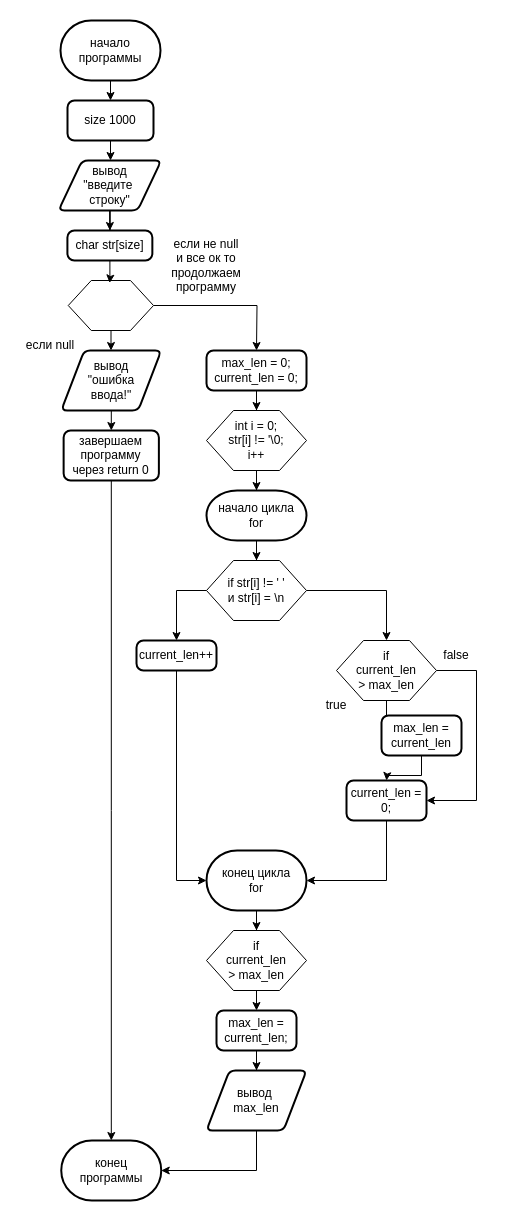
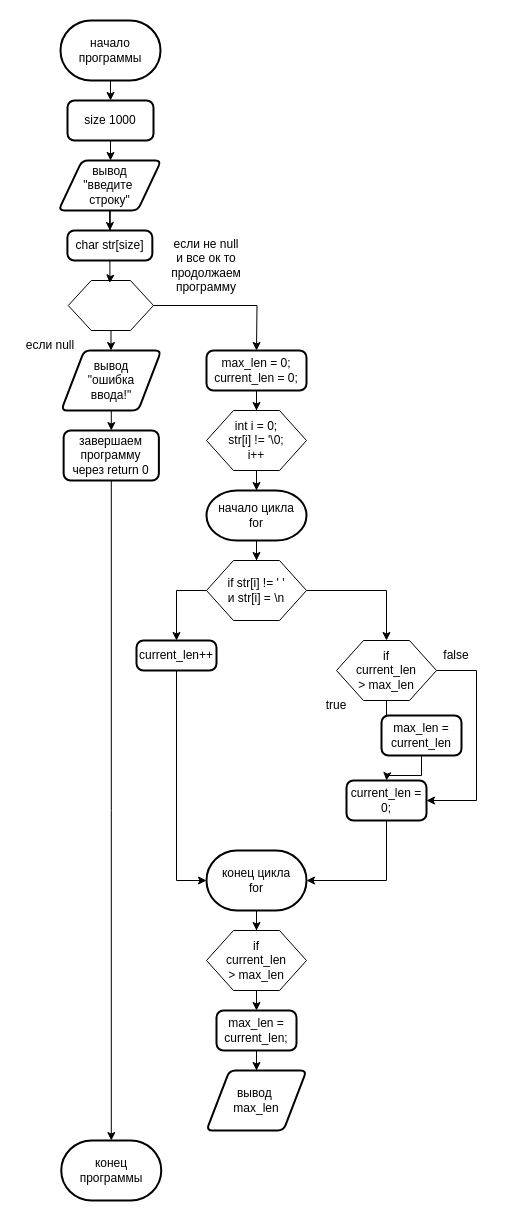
  <mxCell id="0" />
  <mxCell id="1" parent="0" />
  <mxCell id="2" style="edgeStyle=orthogonalEdgeStyle;rounded=0;orthogonalLoop=1;jettySize=auto;html=1;" edge="1" parent="1" source="3"><mxGeometry relative="1" as="geometry"><mxPoint x="110" y="100" as="targetPoint" /></mxGeometry></mxCell>
  <mxCell id="3" value="начало программы" style="strokeWidth=2;html=1;shape=mxgraph.flowchart.terminator;whiteSpace=wrap;" vertex="1" parent="1"><mxGeometry x="60" y="20" width="100" height="60" as="geometry" /></mxCell>
  <mxCell id="4" style="edgeStyle=orthogonalEdgeStyle;rounded=0;orthogonalLoop=1;jettySize=auto;html=1;entryX=0.5;entryY=0;entryDx=0;entryDy=0;" edge="1" parent="1" source="5" target="7"><mxGeometry relative="1" as="geometry" /></mxCell>
  <mxCell id="5" value="size 1000" style="rounded=1;whiteSpace=wrap;html=1;absoluteArcSize=1;arcSize=14;strokeWidth=2;" vertex="1" parent="1"><mxGeometry x="67" y="100" width="86" height="40" as="geometry" /></mxCell>
  <mxCell id="6" style="edgeStyle=orthogonalEdgeStyle;rounded=0;orthogonalLoop=1;jettySize=auto;html=1;entryX=0.5;entryY=0;entryDx=0;entryDy=0;" edge="1" parent="1" source="7" target="8"><mxGeometry relative="1" as="geometry" /></mxCell>
  <mxCell id="7" value="вывод &lt;br&gt;&quot;&lt;span style=&quot;background-color: initial;&quot;&gt;введите&amp;nbsp;&lt;/span&gt;&lt;div&gt;&lt;span style=&quot;background-color: initial;&quot;&gt;строку&quot;&lt;/span&gt;&lt;/div&gt;" style="shape=parallelogram;html=1;strokeWidth=2;perimeter=parallelogramPerimeter;whiteSpace=wrap;rounded=1;arcSize=12;size=0.23;" vertex="1" parent="1"><mxGeometry x="58" y="160" width="102.75" height="50" as="geometry" /></mxCell>
  <mxCell id="8" value="char str[size]" style="rounded=1;whiteSpace=wrap;html=1;absoluteArcSize=1;arcSize=14;strokeWidth=2;" vertex="1" parent="1"><mxGeometry x="66.91" y="230" width="84.94" height="30" as="geometry" /></mxCell>
  <mxCell id="9" style="edgeStyle=orthogonalEdgeStyle;rounded=0;orthogonalLoop=1;jettySize=auto;html=1;entryX=0.5;entryY=0;entryDx=0;entryDy=0;" edge="1" parent="1" source="11" target="14"><mxGeometry relative="1" as="geometry" /></mxCell>
  <mxCell id="10" style="edgeStyle=orthogonalEdgeStyle;rounded=0;orthogonalLoop=1;jettySize=auto;html=1;" edge="1" parent="1" source="11"><mxGeometry relative="1" as="geometry"><mxPoint x="256" y="350" as="targetPoint" /></mxGeometry></mxCell>
  <mxCell id="11" value="" style="verticalLabelPosition=bottom;verticalAlign=top;html=1;shape=hexagon;perimeter=hexagonPerimeter2;arcSize=6;size=0.27;" vertex="1" parent="1"><mxGeometry x="67.75" y="280" width="85.25" height="50" as="geometry" /></mxCell>
  <mxCell id="12" style="edgeStyle=orthogonalEdgeStyle;rounded=0;orthogonalLoop=1;jettySize=auto;html=1;entryX=0.486;entryY=0.05;entryDx=0;entryDy=0;entryPerimeter=0;" edge="1" parent="1" source="8" target="11"><mxGeometry relative="1" as="geometry" /></mxCell>
  <mxCell id="13" style="edgeStyle=orthogonalEdgeStyle;rounded=0;orthogonalLoop=1;jettySize=auto;html=1;" edge="1" parent="1" source="14" target="16"><mxGeometry relative="1" as="geometry" /></mxCell>
  <mxCell id="14" value="вывод&lt;br&gt;&quot;ошибка&lt;br&gt;ввода!&quot;" style="shape=parallelogram;html=1;strokeWidth=2;perimeter=parallelogramPerimeter;whiteSpace=wrap;rounded=1;arcSize=12;size=0.23;" vertex="1" parent="1"><mxGeometry x="60.75" y="350" width="100" height="60" as="geometry" /></mxCell>
  <mxCell id="15" style="edgeStyle=orthogonalEdgeStyle;rounded=0;orthogonalLoop=1;jettySize=auto;html=1;" edge="1" parent="1" source="16" target="51"><mxGeometry relative="1" as="geometry" /></mxCell>
  <mxCell id="16" value="завершаем программу&lt;div&gt;через return 0&lt;/div&gt;" style="rounded=1;whiteSpace=wrap;html=1;absoluteArcSize=1;arcSize=14;strokeWidth=2;" vertex="1" parent="1"><mxGeometry x="63.13" y="430" width="95.25" height="50" as="geometry" /></mxCell>
  <mxCell id="17" style="edgeStyle=orthogonalEdgeStyle;rounded=0;orthogonalLoop=1;jettySize=auto;html=1;entryX=0.5;entryY=0;entryDx=0;entryDy=0;" edge="1" parent="1" source="18" target="20"><mxGeometry relative="1" as="geometry" /></mxCell>
  <mxCell id="18" value="max_len = 0; current_len = 0;" style="rounded=1;whiteSpace=wrap;html=1;absoluteArcSize=1;arcSize=14;strokeWidth=2;" vertex="1" parent="1"><mxGeometry x="206" y="350" width="100" height="40" as="geometry" /></mxCell>
  <mxCell id="19" style="edgeStyle=orthogonalEdgeStyle;rounded=0;orthogonalLoop=1;jettySize=auto;html=1;" edge="1" parent="1" source="20" target="25"><mxGeometry relative="1" as="geometry"><mxPoint x="256" y="490" as="targetPoint" /></mxGeometry></mxCell>
  <mxCell id="20" value="" style="verticalLabelPosition=bottom;verticalAlign=top;html=1;shape=hexagon;perimeter=hexagonPerimeter2;arcSize=6;size=0.27;" vertex="1" parent="1"><mxGeometry x="206" y="410" width="100" height="60" as="geometry" /></mxCell>
  <mxCell id="21" value="если null" style="text;strokeColor=none;align=center;fillColor=none;html=1;verticalAlign=middle;whiteSpace=wrap;rounded=0;" vertex="1" parent="1"><mxGeometry x="20.37" y="330" width="60" height="30" as="geometry" /></mxCell>
  <mxCell id="22" value="если не null и все ок то продолжаем программу" style="text;strokeColor=none;align=center;fillColor=none;html=1;verticalAlign=middle;whiteSpace=wrap;rounded=0;" vertex="1" parent="1"><mxGeometry x="176" y="250" width="60" height="30" as="geometry" /></mxCell>
  <mxCell id="23" value="int i = 0; str[i] != '\0; i++" style="text;strokeColor=none;align=center;fillColor=none;html=1;verticalAlign=middle;whiteSpace=wrap;rounded=0;" vertex="1" parent="1"><mxGeometry x="226" y="425" width="60" height="30" as="geometry" /></mxCell>
  <mxCell id="24" style="edgeStyle=orthogonalEdgeStyle;rounded=0;orthogonalLoop=1;jettySize=auto;html=1;entryX=0.5;entryY=0;entryDx=0;entryDy=0;" edge="1" parent="1" source="25" target="28"><mxGeometry relative="1" as="geometry" /></mxCell>
  <mxCell id="25" value="начало цикла&lt;br&gt;for" style="strokeWidth=2;html=1;shape=mxgraph.flowchart.terminator;whiteSpace=wrap;" vertex="1" parent="1"><mxGeometry x="206" y="490" width="100" height="50" as="geometry" /></mxCell>
  <mxCell id="26" style="edgeStyle=orthogonalEdgeStyle;rounded=0;orthogonalLoop=1;jettySize=auto;html=1;" edge="1" parent="1" source="28" target="31"><mxGeometry relative="1" as="geometry"><mxPoint x="176" y="640" as="targetPoint" /><Array as="points"><mxPoint x="176" y="590" /></Array></mxGeometry></mxCell>
  <mxCell id="27" style="edgeStyle=orthogonalEdgeStyle;rounded=0;orthogonalLoop=1;jettySize=auto;html=1;entryX=0.5;entryY=0;entryDx=0;entryDy=0;" edge="1" parent="1" source="28" target="34"><mxGeometry relative="1" as="geometry" /></mxCell>
  <mxCell id="28" value="" style="verticalLabelPosition=bottom;verticalAlign=top;html=1;shape=hexagon;perimeter=hexagonPerimeter2;arcSize=6;size=0.27;" vertex="1" parent="1"><mxGeometry x="206" y="560" width="100" height="60" as="geometry" /></mxCell>
  <mxCell id="29" value="if str[i] != ' '&lt;div&gt;и str[i] = \n&lt;/div&gt;" style="text;strokeColor=none;align=center;fillColor=none;html=1;verticalAlign=middle;whiteSpace=wrap;rounded=0;" vertex="1" parent="1"><mxGeometry x="226" y="575" width="60" height="30" as="geometry" /></mxCell>
  <mxCell id="30" style="edgeStyle=orthogonalEdgeStyle;rounded=0;orthogonalLoop=1;jettySize=auto;html=1;" edge="1" parent="1" source="31" target="43"><mxGeometry relative="1" as="geometry"><Array as="points"><mxPoint x="176" y="880" /></Array></mxGeometry></mxCell>
  <mxCell id="31" value="current_len++" style="rounded=1;whiteSpace=wrap;html=1;absoluteArcSize=1;arcSize=14;strokeWidth=2;" vertex="1" parent="1"><mxGeometry x="136" y="640" width="80" height="30" as="geometry" /></mxCell>
  <mxCell id="32" style="edgeStyle=orthogonalEdgeStyle;rounded=0;orthogonalLoop=1;jettySize=auto;html=1;" edge="1" parent="1" source="34" target="37"><mxGeometry relative="1" as="geometry"><mxPoint x="336" y="720" as="targetPoint" /></mxGeometry></mxCell>
  <mxCell id="33" style="edgeStyle=orthogonalEdgeStyle;rounded=0;orthogonalLoop=1;jettySize=auto;html=1;" edge="1" parent="1" source="34" target="39"><mxGeometry relative="1" as="geometry"><Array as="points"><mxPoint x="476" y="670" /><mxPoint x="476" y="800" /></Array></mxGeometry></mxCell>
  <mxCell id="34" value="" style="verticalLabelPosition=bottom;verticalAlign=top;html=1;shape=hexagon;perimeter=hexagonPerimeter2;arcSize=6;size=0.27;" vertex="1" parent="1"><mxGeometry x="336" y="640" width="100" height="60" as="geometry" /></mxCell>
  <mxCell id="35" value="if current_len &amp;gt; max_len" style="text;strokeColor=none;align=center;fillColor=none;html=1;verticalAlign=middle;whiteSpace=wrap;rounded=0;" vertex="1" parent="1"><mxGeometry x="356" y="655" width="60" height="30" as="geometry" /></mxCell>
  <mxCell id="36" style="edgeStyle=orthogonalEdgeStyle;rounded=0;orthogonalLoop=1;jettySize=auto;html=1;" edge="1" parent="1" source="37"><mxGeometry relative="1" as="geometry"><mxPoint x="386" y="780" as="targetPoint" /></mxGeometry></mxCell>
  <mxCell id="37" value="max_len = current_len" style="rounded=1;whiteSpace=wrap;html=1;absoluteArcSize=1;arcSize=14;strokeWidth=2;" vertex="1" parent="1"><mxGeometry x="381" y="715" width="80" height="40" as="geometry" /></mxCell>
  <mxCell id="38" style="edgeStyle=orthogonalEdgeStyle;rounded=0;orthogonalLoop=1;jettySize=auto;html=1;" edge="1" parent="1" source="39" target="43"><mxGeometry relative="1" as="geometry"><Array as="points"><mxPoint x="386" y="880" /></Array></mxGeometry></mxCell>
  <mxCell id="39" value="current_len = 0;" style="rounded=1;whiteSpace=wrap;html=1;absoluteArcSize=1;arcSize=14;strokeWidth=2;" vertex="1" parent="1"><mxGeometry x="346" y="780" width="80" height="40" as="geometry" /></mxCell>
  <mxCell id="40" value="true" style="text;strokeColor=none;align=center;fillColor=none;html=1;verticalAlign=middle;whiteSpace=wrap;rounded=0;" vertex="1" parent="1"><mxGeometry x="306" y="690" width="60" height="30" as="geometry" /></mxCell>
  <mxCell id="41" value="false" style="text;strokeColor=none;align=center;fillColor=none;html=1;verticalAlign=middle;whiteSpace=wrap;rounded=0;" vertex="1" parent="1"><mxGeometry x="426" y="640" width="60" height="30" as="geometry" /></mxCell>
  <mxCell id="42" style="edgeStyle=orthogonalEdgeStyle;rounded=0;orthogonalLoop=1;jettySize=auto;html=1;" edge="1" parent="1" source="43" target="45"><mxGeometry relative="1" as="geometry" /></mxCell>
  <mxCell id="43" value="конец цикла&lt;div&gt;for&lt;/div&gt;" style="strokeWidth=2;html=1;shape=mxgraph.flowchart.terminator;whiteSpace=wrap;" vertex="1" parent="1"><mxGeometry x="206" y="850" width="100" height="60" as="geometry" /></mxCell>
  <mxCell id="44" style="edgeStyle=orthogonalEdgeStyle;rounded=0;orthogonalLoop=1;jettySize=auto;html=1;" edge="1" parent="1" source="45"><mxGeometry relative="1" as="geometry"><mxPoint x="256" y="1010" as="targetPoint" /></mxGeometry></mxCell>
  <mxCell id="45" value="" style="verticalLabelPosition=bottom;verticalAlign=top;html=1;shape=hexagon;perimeter=hexagonPerimeter2;arcSize=6;size=0.27;" vertex="1" parent="1"><mxGeometry x="206" y="930" width="100" height="60" as="geometry" /></mxCell>
  <mxCell id="46" value="if current_len &amp;gt; max_len" style="text;strokeColor=none;align=center;fillColor=none;html=1;verticalAlign=middle;whiteSpace=wrap;rounded=0;" vertex="1" parent="1"><mxGeometry x="226" y="945" width="60" height="30" as="geometry" /></mxCell>
  <mxCell id="47" value="" style="edgeStyle=orthogonalEdgeStyle;rounded=0;orthogonalLoop=1;jettySize=auto;html=1;" edge="1" parent="1" source="48" target="50"><mxGeometry relative="1" as="geometry" /></mxCell>
  <mxCell id="48" value="max_len = current_len;" style="rounded=1;whiteSpace=wrap;html=1;absoluteArcSize=1;arcSize=14;strokeWidth=2;" vertex="1" parent="1"><mxGeometry x="216" y="1010" width="80" height="40" as="geometry" /></mxCell>
- <mxCell id="49" style="edgeStyle=orthogonalEdgeStyle;rounded=0;orthogonalLoop=1;jettySize=auto;html=1;" edge="1" parent="1" source="50" target="51"><mxGeometry relative="1" as="geometry"><Array as="points"><mxPoint x="256" y="1170" /></Array></mxGeometry></mxCell>
  <mxCell id="50" value="вывод&amp;nbsp;&lt;div&gt;max_len&lt;/div&gt;" style="shape=parallelogram;html=1;strokeWidth=2;perimeter=parallelogramPerimeter;whiteSpace=wrap;rounded=1;arcSize=12;size=0.23;" vertex="1" parent="1"><mxGeometry x="206" y="1070" width="100" height="60" as="geometry" /></mxCell>
  <mxCell id="51" value="конец программы" style="strokeWidth=2;html=1;shape=mxgraph.flowchart.terminator;whiteSpace=wrap;" vertex="1" parent="1"><mxGeometry x="60.75" y="1140" width="100" height="60" as="geometry" /></mxCell>
